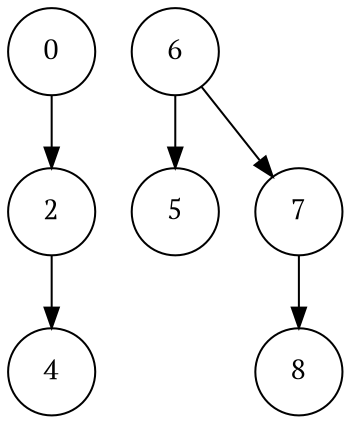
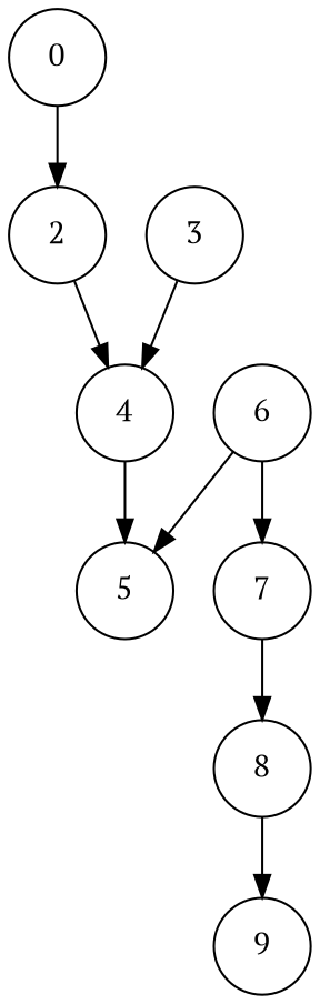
  digraph {
    fontname="PT Serif"
    rankdir=TB
    node [fixedsize=true fontname="PT Serif" shape=circle]
    edge [fontname="PT Serif"]
    n1 [height=.6 label=0]
    2 [height=.6]
    4 [height=.6]
+   3 [height=.6]
    5 [height=.6]
    6 [height=.6]
    7 [height=.6]
    8 [height=.6]
+   9 [height=.6]
    n1 -> 2
    2 -> 4
+   4 -> 5
+   3 -> 4
    6 -> 5
    6 -> 7
    7 -> 8
+   8 -> 9
  }
